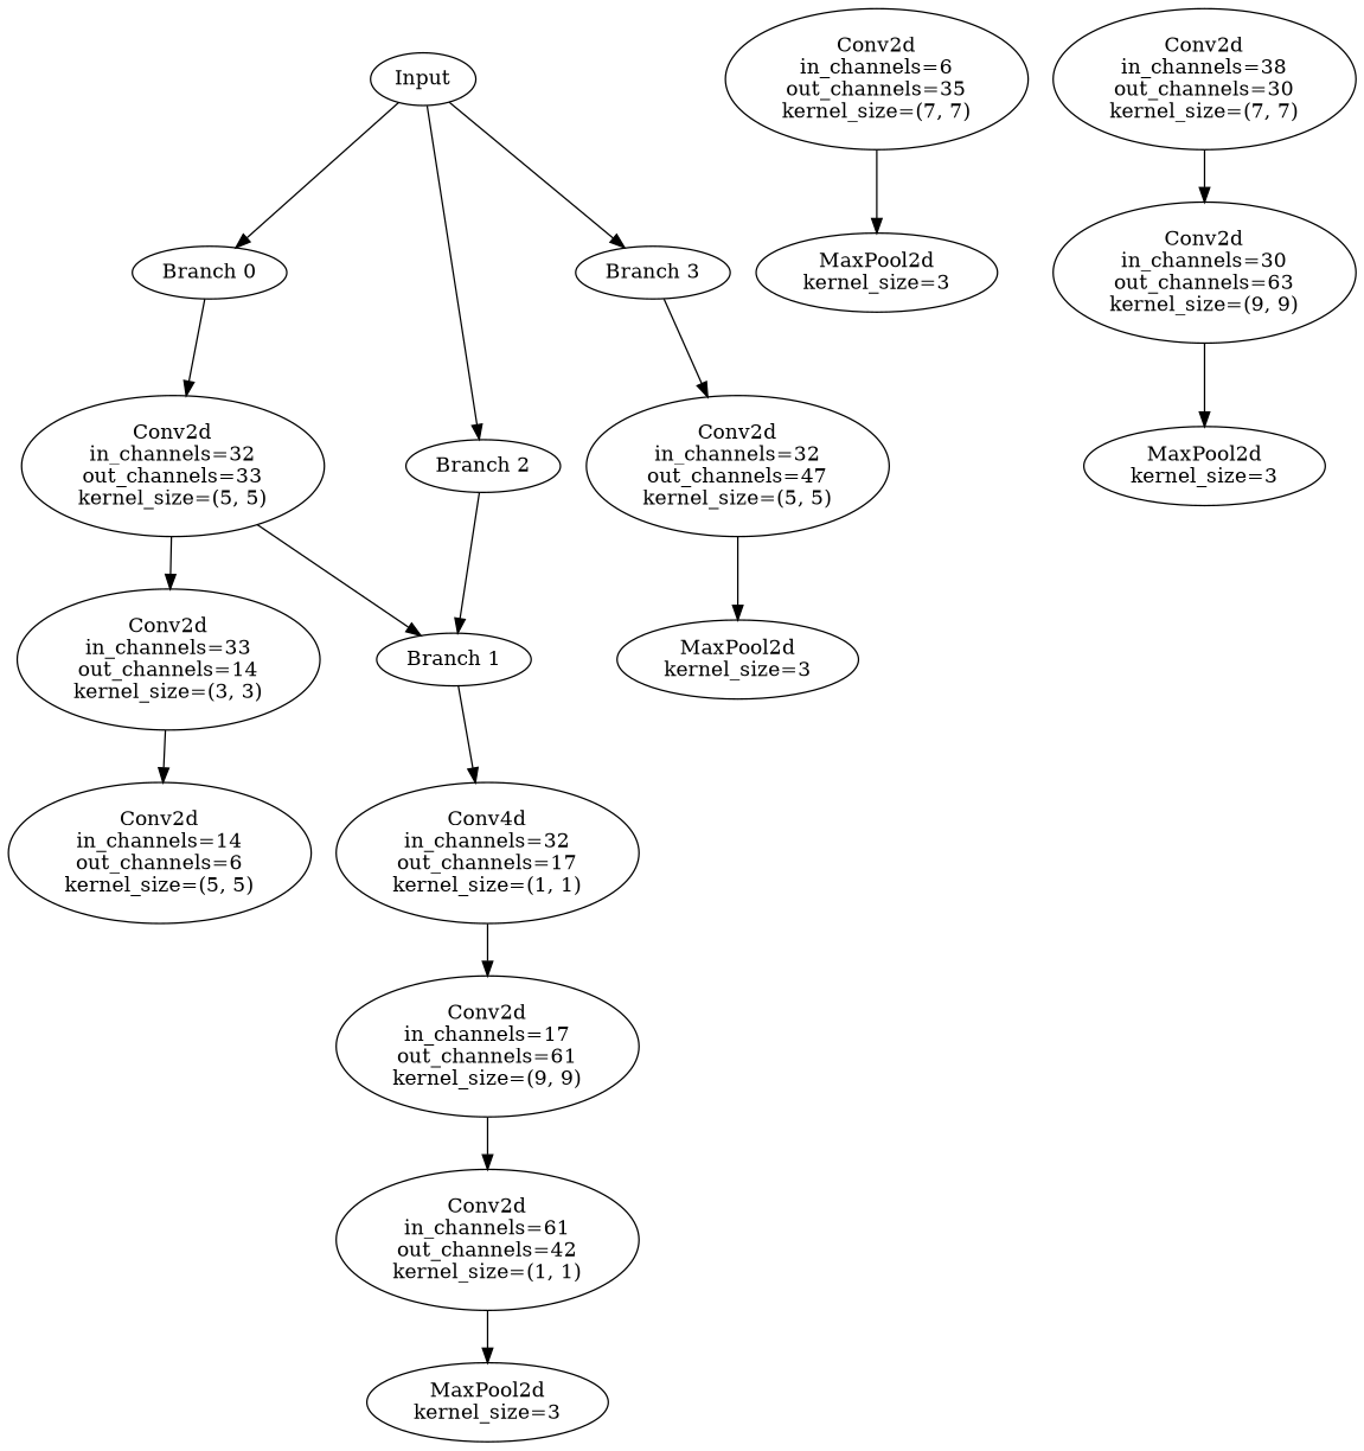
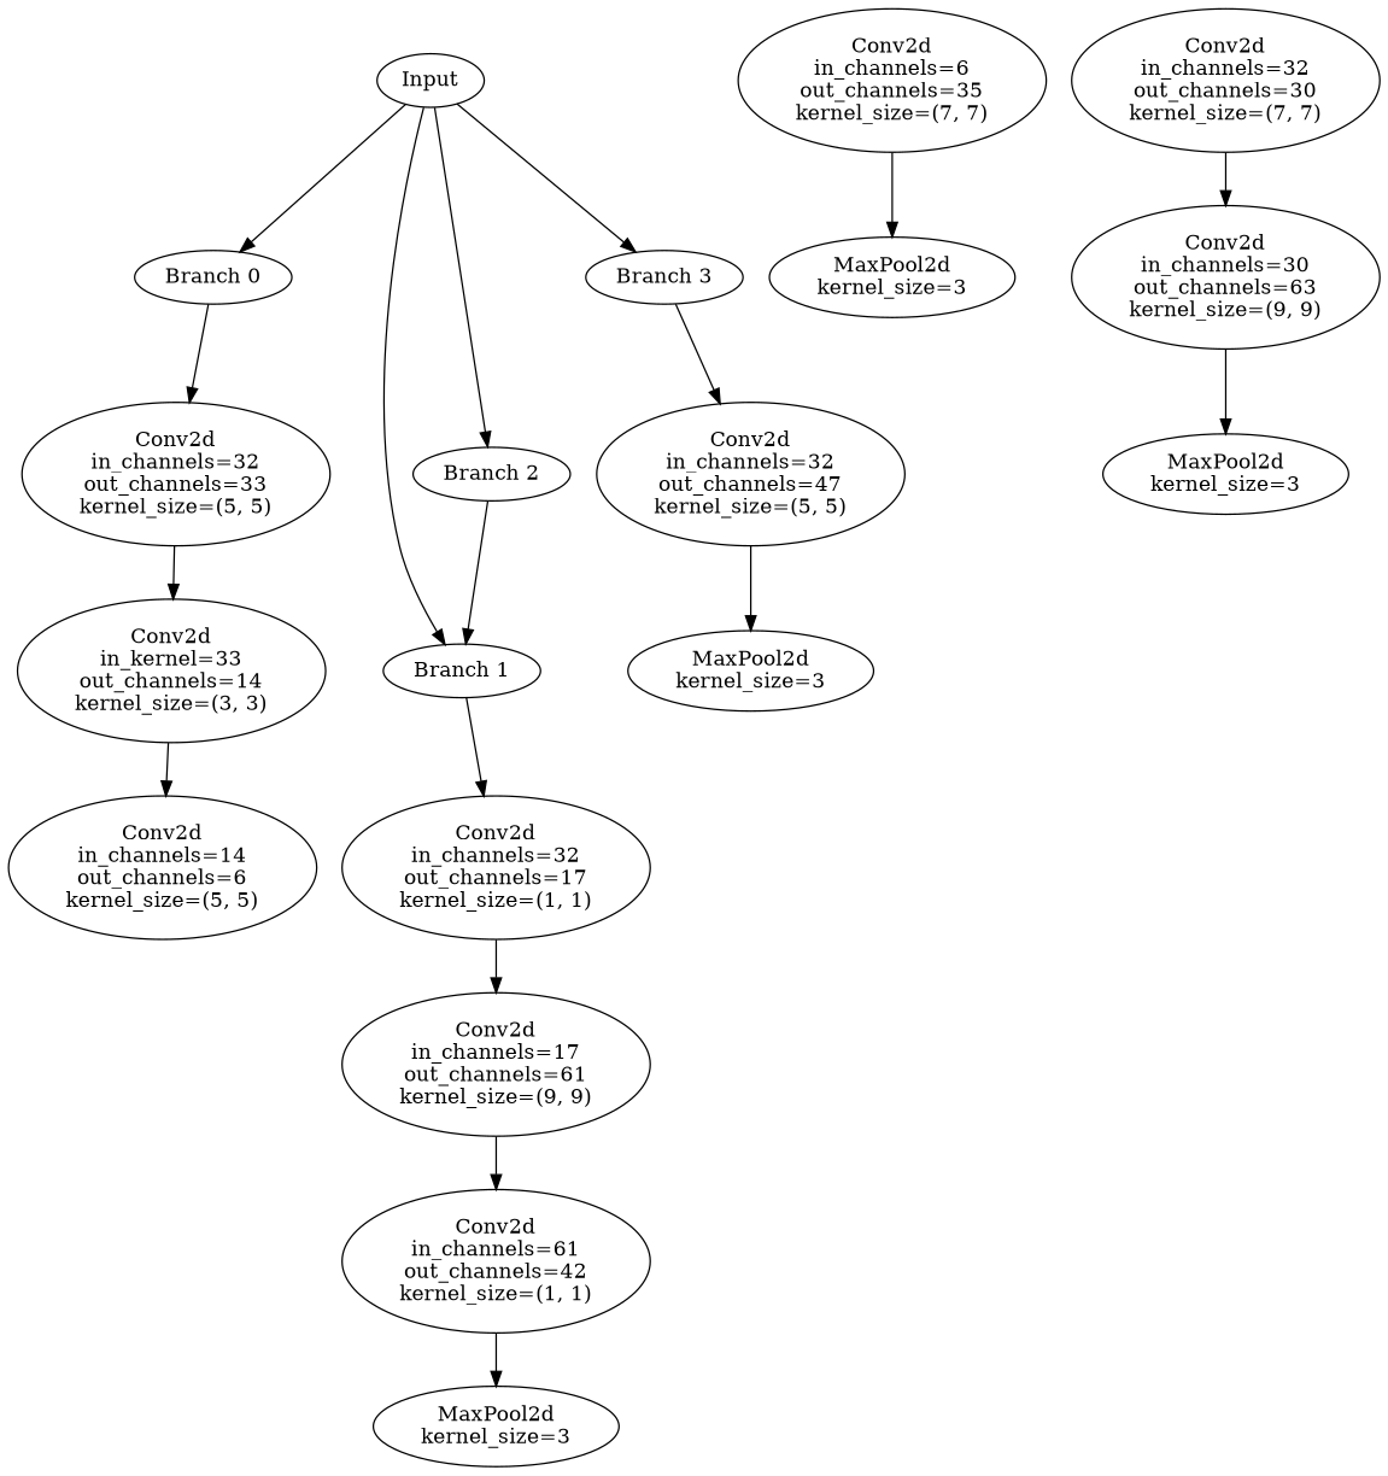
  digraph {
    n1 [label=Input]
    n2 [label="Branch 0"]
    n3 [label="Branch 1"]
    n4 [label="Branch 2"]
    n5 [label="Branch 3"]
    n6 [label="Conv2d\nin_channels=32\nout_channels=33\nkernel_size=(5, 5)"]
-   n7 [label="Conv4d\nin_channels=32\nout_channels=17\nkernel_size=(1, 1)"]
+   n7 [label="Conv2d\nin_channels=32\nout_channels=17\nkernel_size=(1, 1)"]
    n8 [label="Conv2d\nin_channels=32\nout_channels=47\nkernel_size=(5, 5)"]
-   n9 [label="Conv2d\nin_channels=33\nout_channels=14\nkernel_size=(3, 3)"]
+   n9 [label="Conv2d\nin_kernel=33\nout_channels=14\nkernel_size=(3, 3)"]
    n10 [label="Conv2d\nin_channels=14\nout_channels=6\nkernel_size=(5, 5)"]
    n11 [label="Conv2d\nin_channels=6\nout_channels=35\nkernel_size=(7, 7)"]
    n12 [label="MaxPool2d\nkernel_size=3"]
    n13 [label="Conv2d\nin_channels=17\nout_channels=61\nkernel_size=(9, 9)"]
    n14 [label="Conv2d\nin_channels=61\nout_channels=42\nkernel_size=(1, 1)"]
    n15 [label="MaxPool2d\nkernel_size=3"]
-   n16 [label="Conv2d\nin_channels=38\nout_channels=30\nkernel_size=(7, 7)"]
+   n16 [label="Conv2d\nin_channels=32\nout_channels=30\nkernel_size=(7, 7)"]
    n17 [label="Conv2d\nin_channels=30\nout_channels=63\nkernel_size=(9, 9)"]
    n18 [label="MaxPool2d\nkernel_size=3"]
    n19 [label="MaxPool2d\nkernel_size=3"]
    n1 -> n2
-   n6 -> n3
+   n1 -> n3
    n1 -> n4
    n1 -> n5
    n2 -> n6
    n3 -> n7
    n4 -> n3
    n5 -> n8
    n6 -> n9
    n7 -> n13
    n8 -> n19
    n9 -> n10
    n11 -> n12
    n13 -> n14
    n14 -> n15
    n16 -> n17
    n17 -> n18
  }
